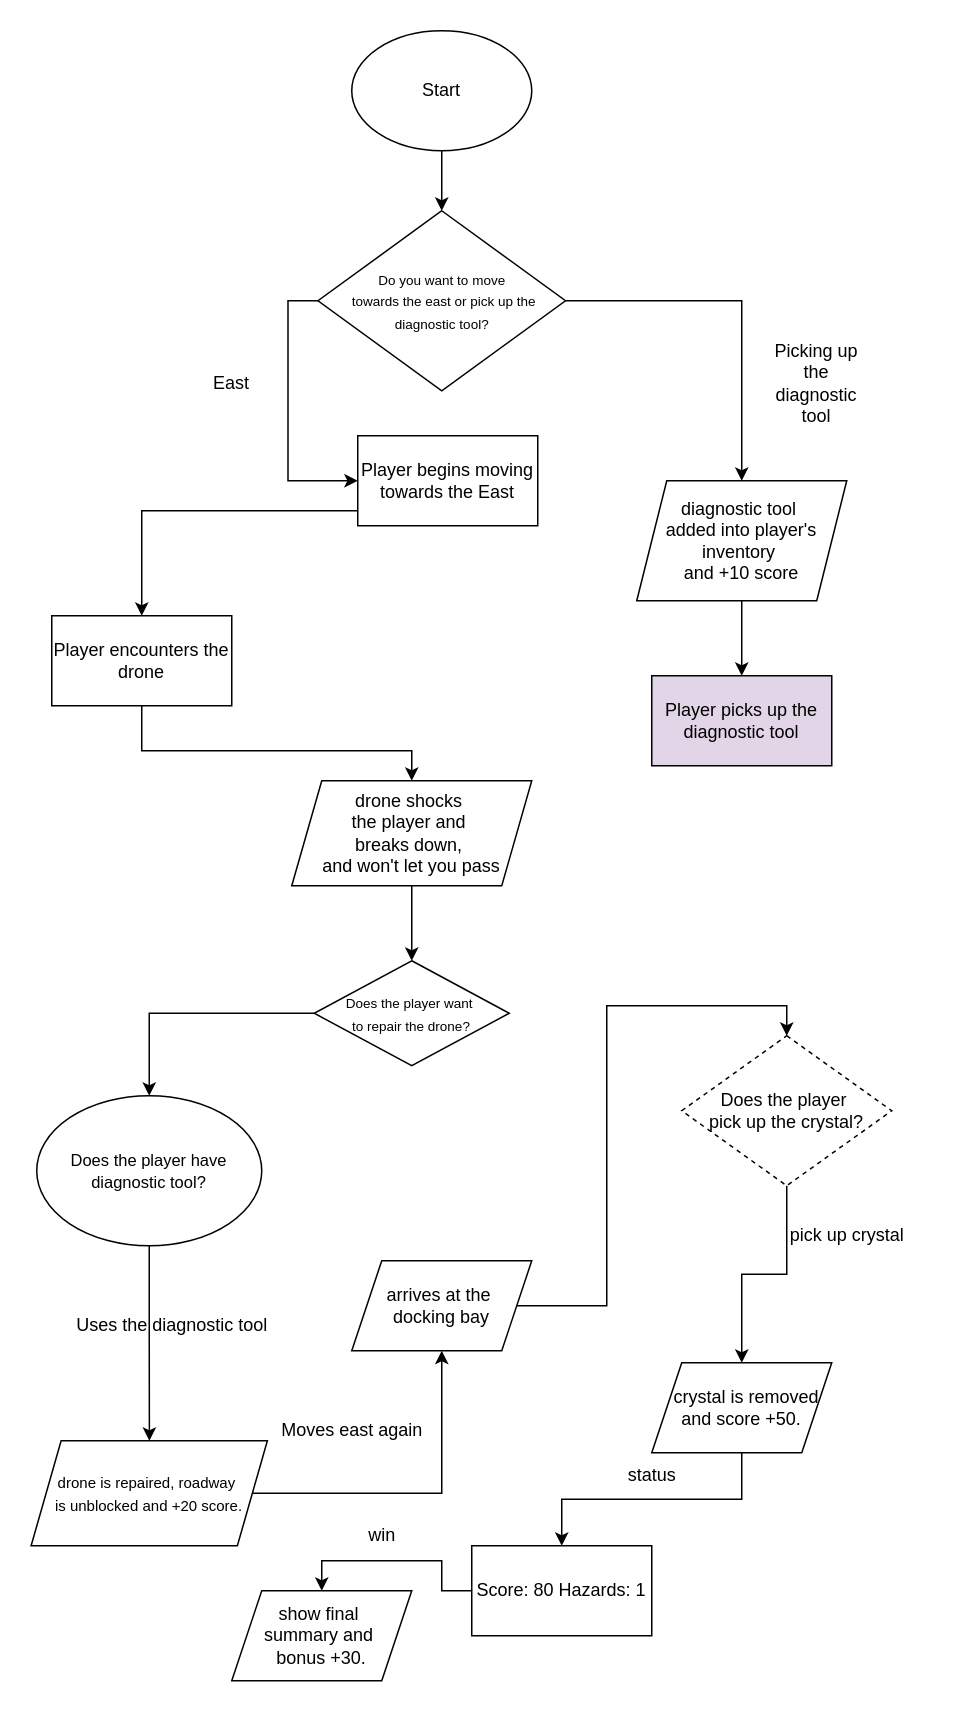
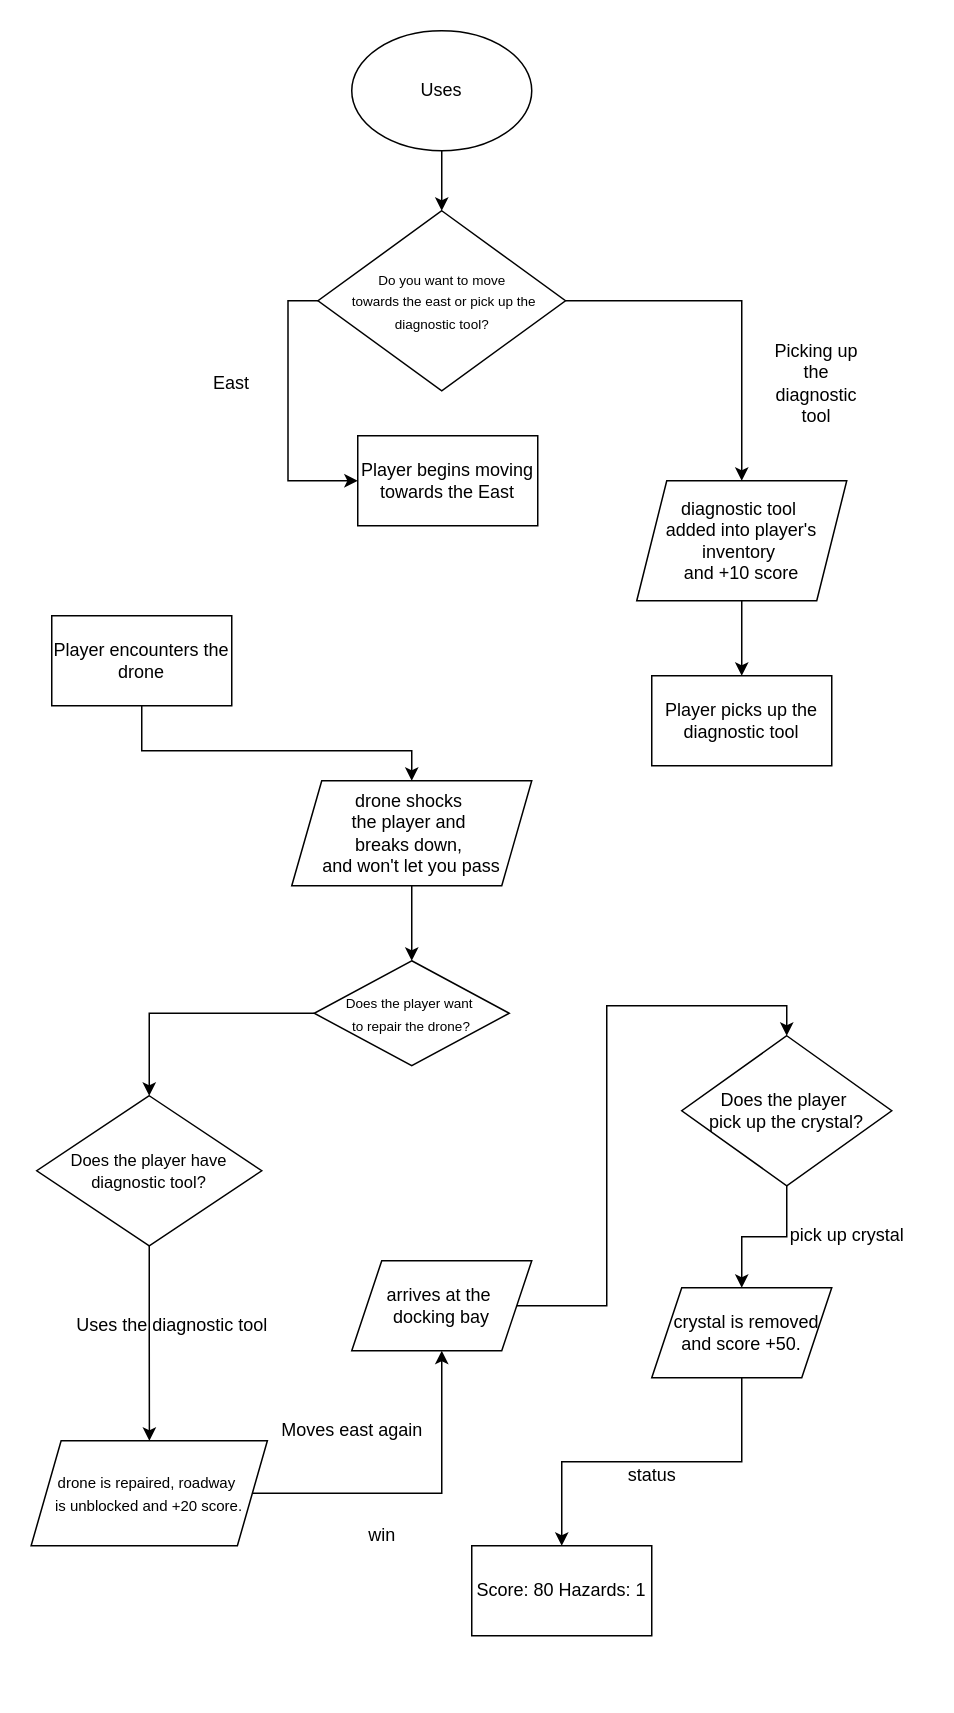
  <mxCell id="0" />
  <mxCell id="1" parent="0" />
  <mxCell id="2" style="edgeStyle=orthogonalEdgeStyle;rounded=0;orthogonalLoop=1;jettySize=auto;html=1;" parent="1" source="3" target="6" edge="1"><mxGeometry relative="1" as="geometry"><mxPoint x="294" y="150" as="targetPoint" /></mxGeometry></mxCell>
- <mxCell id="3" value="Start" style="ellipse;whiteSpace=wrap;html=1;" parent="1" vertex="1"><mxGeometry x="234" y="20" width="120" height="80" as="geometry" /></mxCell>
+ <mxCell id="3" value="Uses" style="ellipse;whiteSpace=wrap;html=1;" parent="1" vertex="1"><mxGeometry x="234" y="20" width="120" height="80" as="geometry" /></mxCell>
  <mxCell id="4" style="edgeStyle=orthogonalEdgeStyle;rounded=0;orthogonalLoop=1;jettySize=auto;html=1;exitX=0;exitY=0.5;exitDx=0;exitDy=0;entryX=0;entryY=0.5;entryDx=0;entryDy=0;" parent="1" source="6" target="13" edge="1"><mxGeometry relative="1" as="geometry"><mxPoint x="204" y="330" as="targetPoint" /><mxPoint x="191.5" y="200" as="sourcePoint" /></mxGeometry></mxCell>
  <mxCell id="5" style="edgeStyle=orthogonalEdgeStyle;rounded=0;orthogonalLoop=1;jettySize=auto;html=1;" parent="1" source="6" target="15" edge="1"><mxGeometry relative="1" as="geometry"><mxPoint x="504" y="410" as="targetPoint" /></mxGeometry></mxCell>
  <mxCell id="6" value="&lt;font style=&quot;font-size: 9px;&quot;&gt;Do you want to move&lt;/font&gt;&lt;div&gt;&lt;font style=&quot;font-size: 9px;&quot;&gt;&amp;nbsp;towards the east or pick up the diagnostic tool?&lt;/font&gt;&lt;/div&gt;" style="rhombus;whiteSpace=wrap;html=1;" parent="1" vertex="1"><mxGeometry x="211.5" y="140" width="165" height="120" as="geometry" /></mxCell>
  <mxCell id="7" value="East" style="text;html=1;align=center;verticalAlign=middle;whiteSpace=wrap;rounded=0;" parent="1" vertex="1"><mxGeometry x="124" y="240" width="60" height="30" as="geometry" /></mxCell>
  <mxCell id="8" style="edgeStyle=orthogonalEdgeStyle;rounded=0;orthogonalLoop=1;jettySize=auto;html=1;" parent="1" source="9" target="17" edge="1"><mxGeometry relative="1" as="geometry"><Array as="points"><mxPoint x="94" y="500" /><mxPoint x="274" y="500" /></Array></mxGeometry></mxCell>
  <mxCell id="9" value="Player encounters the drone" style="rounded=0;whiteSpace=wrap;html=1;" parent="1" vertex="1"><mxGeometry x="34" y="410" width="120" height="60" as="geometry" /></mxCell>
  <mxCell id="10" value="Picking up the diagnostic tool" style="text;html=1;align=center;verticalAlign=middle;whiteSpace=wrap;rounded=0;" parent="1" vertex="1"><mxGeometry x="514" y="240" width="60" height="30" as="geometry" /></mxCell>
- <mxCell id="11" value="Player picks up the diagnostic tool" style="rounded=0;whiteSpace=wrap;html=1;fillColor=#e1d5e7;" parent="1" vertex="1"><mxGeometry x="434" y="450" width="120" height="60" as="geometry" /></mxCell>
- <mxCell id="12" style="edgeStyle=orthogonalEdgeStyle;rounded=0;orthogonalLoop=1;jettySize=auto;html=1;" parent="1" source="13" target="9" edge="1"><mxGeometry relative="1" as="geometry"><Array as="points"><mxPoint x="94" y="340" /></Array></mxGeometry></mxCell>
+ <mxCell id="11" value="Player picks up the diagnostic tool" style="rounded=0;whiteSpace=wrap;html=1;" parent="1" vertex="1"><mxGeometry x="434" y="450" width="120" height="60" as="geometry" /></mxCell>
  <mxCell id="13" value="Player begins moving towards the East" style="rounded=0;whiteSpace=wrap;html=1;" parent="1" vertex="1"><mxGeometry x="238" y="290" width="120" height="60" as="geometry" /></mxCell>
  <mxCell id="14" style="edgeStyle=orthogonalEdgeStyle;rounded=0;orthogonalLoop=1;jettySize=auto;html=1;entryX=0.5;entryY=0;entryDx=0;entryDy=0;" parent="1" source="15" target="11" edge="1"><mxGeometry relative="1" as="geometry" /></mxCell>
  <mxCell id="15" value="diagnostic&amp;nbsp;&lt;span style=&quot;background-color: transparent; color: light-dark(rgb(0, 0, 0), rgb(255, 255, 255));&quot;&gt;tool&amp;nbsp;&lt;/span&gt;&lt;div&gt;&lt;span style=&quot;background-color: transparent; color: light-dark(rgb(0, 0, 0), rgb(255, 255, 255));&quot;&gt;added into player's inventory&amp;nbsp;&lt;/span&gt;&lt;div&gt;and +10 score&lt;/div&gt;&lt;/div&gt;" style="shape=parallelogram;perimeter=parallelogramPerimeter;whiteSpace=wrap;html=1;fixedSize=1;" parent="1" vertex="1"><mxGeometry x="424" y="320" width="140" height="80" as="geometry" /></mxCell>
  <mxCell id="16" style="edgeStyle=orthogonalEdgeStyle;rounded=0;orthogonalLoop=1;jettySize=auto;html=1;" parent="1" source="17" target="19" edge="1"><mxGeometry relative="1" as="geometry" /></mxCell>
  <mxCell id="17" value="drone shocks&amp;nbsp;&lt;div&gt;the player and&amp;nbsp;&lt;/div&gt;&lt;div&gt;breaks down,&amp;nbsp;&lt;/div&gt;&lt;div&gt;and won't let you pass&lt;/div&gt;" style="shape=parallelogram;perimeter=parallelogramPerimeter;whiteSpace=wrap;html=1;fixedSize=1;" parent="1" vertex="1"><mxGeometry x="194" y="520" width="160" height="70" as="geometry" /></mxCell>
  <mxCell id="18" style="edgeStyle=orthogonalEdgeStyle;rounded=0;orthogonalLoop=1;jettySize=auto;html=1;" parent="1" source="19" target="21" edge="1"><mxGeometry relative="1" as="geometry"><mxPoint x="114" y="750" as="targetPoint" /></mxGeometry></mxCell>
  <mxCell id="19" value="&lt;font style=&quot;font-size: 9px;&quot;&gt;Does the player want&amp;nbsp;&lt;/font&gt;&lt;div&gt;&lt;font style=&quot;font-size: 9px;&quot;&gt;to repair the drone?&lt;/font&gt;&lt;/div&gt;" style="rhombus;whiteSpace=wrap;html=1;" parent="1" vertex="1"><mxGeometry x="209" y="640" width="130" height="70" as="geometry" /></mxCell>
  <mxCell id="20" style="edgeStyle=orthogonalEdgeStyle;rounded=0;orthogonalLoop=1;jettySize=auto;html=1;" parent="1" source="21" target="24" edge="1"><mxGeometry relative="1" as="geometry"><mxPoint x="99" y="960" as="targetPoint" /></mxGeometry></mxCell>
- <mxCell id="21" value="&lt;font style=&quot;font-size: 11px;&quot;&gt;Does the player have diagnostic tool?&lt;/font&gt;" style="ellipse;whiteSpace=wrap;html=1;" parent="1" vertex="1"><mxGeometry x="24" y="730" width="150" height="100" as="geometry" /></mxCell>
+ <mxCell id="21" value="&lt;font style=&quot;font-size: 11px;&quot;&gt;Does the player have diagnostic tool?&lt;/font&gt;" style="rhombus;whiteSpace=wrap;html=1;" parent="1" vertex="1"><mxGeometry x="24" y="730" width="150" height="100" as="geometry" /></mxCell>
  <mxCell id="22" value="Uses the diagnostic tool" style="text;html=1;align=center;verticalAlign=middle;resizable=0;points=[];autosize=1;strokeColor=none;fillColor=none;" parent="1" vertex="1"><mxGeometry x="39" y="868" width="150" height="30" as="geometry" /></mxCell>
  <mxCell id="23" style="edgeStyle=orthogonalEdgeStyle;rounded=0;orthogonalLoop=1;jettySize=auto;html=1;entryX=0.5;entryY=1;entryDx=0;entryDy=0;" parent="1" source="24" target="26" edge="1"><mxGeometry relative="1" as="geometry"><mxPoint x="294" y="920" as="targetPoint" /></mxGeometry></mxCell>
  <mxCell id="24" value="&lt;font style=&quot;font-size: 10px;&quot;&gt;drone is repaired, roadway&amp;nbsp;&lt;/font&gt;&lt;div&gt;&lt;font style=&quot;font-size: 10px;&quot;&gt;is unblocked and +20 score.&lt;/font&gt;&lt;/div&gt;" style="shape=parallelogram;perimeter=parallelogramPerimeter;whiteSpace=wrap;html=1;fixedSize=1;" parent="1" vertex="1"><mxGeometry x="20.25" y="960" width="157.5" height="70" as="geometry" /></mxCell>
  <mxCell id="25" style="edgeStyle=orthogonalEdgeStyle;rounded=0;orthogonalLoop=1;jettySize=auto;html=1;entryX=0.5;entryY=0;entryDx=0;entryDy=0;" parent="1" source="26" target="29" edge="1"><mxGeometry relative="1" as="geometry"><mxPoint x="364" y="710" as="targetPoint" /></mxGeometry></mxCell>
  <mxCell id="26" value="arrives at the&amp;nbsp;&lt;div&gt;docking bay&lt;/div&gt;" style="shape=parallelogram;perimeter=parallelogramPerimeter;whiteSpace=wrap;html=1;fixedSize=1;" parent="1" vertex="1"><mxGeometry x="234" y="840" width="120" height="60" as="geometry" /></mxCell>
  <mxCell id="27" value="Moves east again" style="text;html=1;align=center;verticalAlign=middle;resizable=0;points=[];autosize=1;strokeColor=none;fillColor=none;" parent="1" vertex="1"><mxGeometry x="174" y="938" width="120" height="30" as="geometry" /></mxCell>
  <mxCell id="28" style="edgeStyle=orthogonalEdgeStyle;rounded=0;orthogonalLoop=1;jettySize=auto;html=1;" parent="1" source="29" target="32" edge="1"><mxGeometry relative="1" as="geometry"><mxPoint x="494" y="890" as="targetPoint" /></mxGeometry></mxCell>
- <mxCell id="29" value="Does the player&amp;nbsp;&lt;div&gt;pick up the crystal?&lt;/div&gt;" style="rhombus;whiteSpace=wrap;html=1;dashed=1;" parent="1" vertex="1"><mxGeometry x="454" y="690" width="140" height="100" as="geometry" /></mxCell>
+ <mxCell id="29" value="Does the player&amp;nbsp;&lt;div&gt;pick up the crystal?&lt;/div&gt;" style="rhombus;whiteSpace=wrap;html=1;" parent="1" vertex="1"><mxGeometry x="454" y="690" width="140" height="100" as="geometry" /></mxCell>
  <mxCell id="30" value="pick up crystal" style="text;html=1;align=center;verticalAlign=middle;resizable=0;points=[];autosize=1;strokeColor=none;fillColor=none;" parent="1" vertex="1"><mxGeometry x="514" y="808" width="100" height="30" as="geometry" /></mxCell>
  <mxCell id="31" style="edgeStyle=orthogonalEdgeStyle;rounded=0;orthogonalLoop=1;jettySize=auto;html=1;" parent="1" source="32" target="35" edge="1"><mxGeometry relative="1" as="geometry"><mxPoint x="374" y="1030" as="targetPoint" /></mxGeometry></mxCell>
- <mxCell id="32" value="&amp;nbsp; crystal is removed and score +50." style="shape=parallelogram;perimeter=parallelogramPerimeter;whiteSpace=wrap;html=1;fixedSize=1;" parent="1" vertex="1"><mxGeometry x="434" y="908" width="120" height="60" as="geometry" /></mxCell>
+ <mxCell id="32" value="&amp;nbsp; crystal is removed and score +50." style="shape=parallelogram;perimeter=parallelogramPerimeter;whiteSpace=wrap;html=1;fixedSize=1;" parent="1" vertex="1"><mxGeometry x="434" y="858" width="120" height="60" as="geometry" /></mxCell>
  <mxCell id="33" value="status" style="text;html=1;align=center;verticalAlign=middle;resizable=0;points=[];autosize=1;strokeColor=none;fillColor=none;" parent="1" vertex="1"><mxGeometry x="404" y="968" width="60" height="30" as="geometry" /></mxCell>
- <mxCell id="34" style="edgeStyle=orthogonalEdgeStyle;rounded=0;orthogonalLoop=1;jettySize=auto;html=1;entryX=0.5;entryY=0;entryDx=0;entryDy=0;" parent="1" source="35" target="36" edge="1"><mxGeometry relative="1" as="geometry" /></mxCell>
  <mxCell id="35" value="Score: 80 Hazards: 1" style="rounded=0;whiteSpace=wrap;html=1;" parent="1" vertex="1"><mxGeometry x="314" y="1030" width="120" height="60" as="geometry" /></mxCell>
- <mxCell id="36" value="show final&amp;nbsp;&lt;div&gt;summary and&amp;nbsp;&lt;/div&gt;&lt;div&gt;bonus +30.&lt;/div&gt;" style="shape=parallelogram;perimeter=parallelogramPerimeter;whiteSpace=wrap;html=1;fixedSize=1;" parent="1" vertex="1"><mxGeometry x="154" y="1060" width="120" height="60" as="geometry" /></mxCell>
  <mxCell id="37" value="win" style="text;html=1;align=center;verticalAlign=middle;resizable=0;points=[];autosize=1;strokeColor=none;fillColor=none;" parent="1" vertex="1"><mxGeometry x="234" y="1008" width="40" height="30" as="geometry" /></mxCell>
